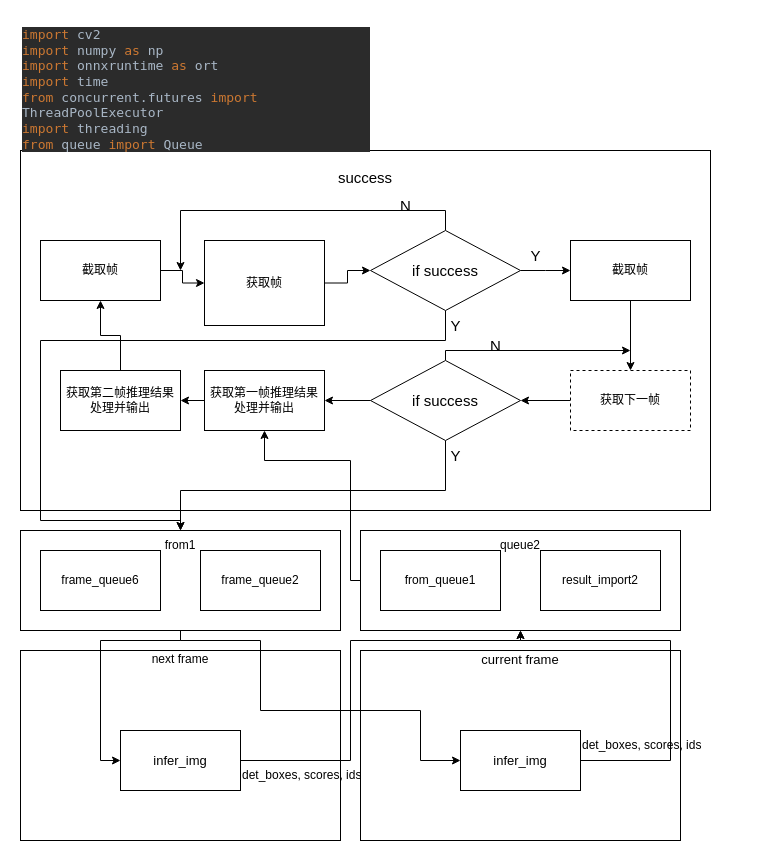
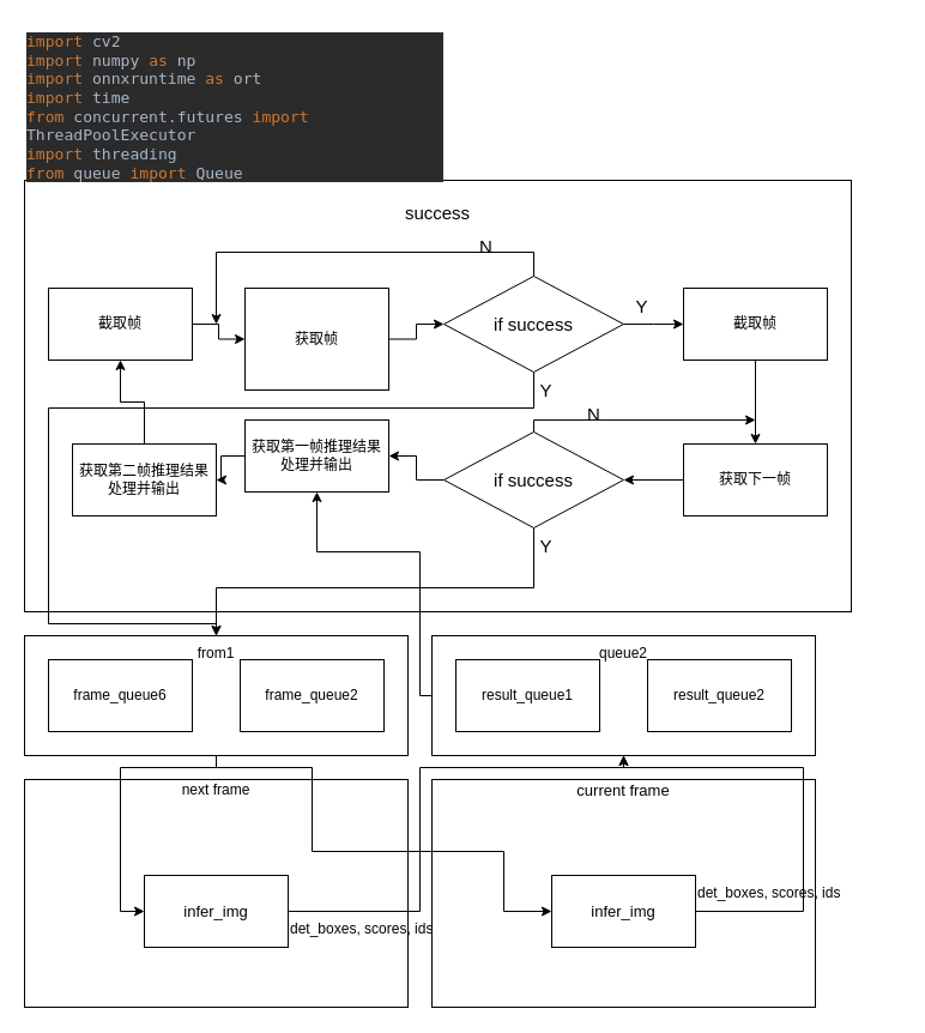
  <mxCell id="0" />
  <mxCell id="1" parent="0" />
  <mxCell id="2" value="&lt;font style=&quot;font-size: 15px;&quot;&gt;success&lt;br&gt;&lt;br&gt;&lt;br&gt;&lt;br&gt;&lt;br&gt;&lt;br&gt;&lt;br&gt;&lt;br&gt;&lt;br&gt;&lt;br&gt;&lt;br&gt;&lt;br&gt;&lt;br&gt;&lt;br&gt;&lt;br&gt;&lt;br&gt;&lt;br&gt;&lt;br&gt;&lt;/font&gt;" style="rounded=0;whiteSpace=wrap;html=1;" vertex="1" parent="1"><mxGeometry x="20" y="150" width="690" height="360" as="geometry" /></mxCell>
  <mxCell id="3" value="" style="rounded=0;whiteSpace=wrap;html=1;" vertex="1" parent="1"><mxGeometry x="360" y="530" width="320" height="100" as="geometry" /></mxCell>
  <mxCell id="4" value="" style="rounded=0;whiteSpace=wrap;html=1;" vertex="1" parent="1"><mxGeometry x="20" y="530" width="320" height="100" as="geometry" /></mxCell>
  <mxCell id="5" value="next frame&lt;br&gt;&lt;br&gt;&lt;br&gt;&lt;br&gt;&lt;br&gt;&lt;br&gt;&lt;br&gt;&lt;br&gt;&lt;br&gt;&lt;br&gt;&lt;br&gt;&lt;br&gt;&lt;br&gt;" style="rounded=0;whiteSpace=wrap;html=1;" vertex="1" parent="1"><mxGeometry x="20" y="650" width="320" height="190" as="geometry" /></mxCell>
  <mxCell id="6" value="&lt;font style=&quot;font-size: 13px;&quot;&gt;current frame&lt;br&gt;&lt;br&gt;&lt;br&gt;&lt;br&gt;&lt;br&gt;&lt;br&gt;&lt;br&gt;&lt;br&gt;&lt;br&gt;&lt;br&gt;&lt;br&gt;&lt;br&gt;&lt;/font&gt;" style="rounded=0;whiteSpace=wrap;html=1;" vertex="1" parent="1"><mxGeometry x="360" y="650" width="320" height="190" as="geometry" /></mxCell>
  <mxCell id="7" style="edgeStyle=orthogonalEdgeStyle;rounded=0;orthogonalLoop=1;jettySize=auto;html=1;entryX=0;entryY=0.5;entryDx=0;entryDy=0;fontSize=15;" edge="1" parent="1" source="8" target="22"><mxGeometry relative="1" as="geometry" /></mxCell>
  <mxCell id="8" value="获取帧" style="rounded=0;whiteSpace=wrap;html=1;" vertex="1" parent="1"><mxGeometry x="204" y="240" width="120" height="85" as="geometry" /></mxCell>
  <mxCell id="9" style="edgeStyle=orthogonalEdgeStyle;rounded=0;orthogonalLoop=1;jettySize=auto;html=1;fontFamily=Helvetica;fontSize=12;fontColor=#000000;entryX=0;entryY=0.5;entryDx=0;entryDy=0;exitX=0.5;exitY=1;exitDx=0;exitDy=0;" edge="1" parent="1" source="4" target="25"><mxGeometry relative="1" as="geometry"><Array as="points"><mxPoint x="180" y="640" /><mxPoint x="100" y="640" /><mxPoint x="100" y="760" /></Array></mxGeometry></mxCell>
  <mxCell id="10" value="frame_queue6" style="rounded=0;whiteSpace=wrap;html=1;" vertex="1" parent="1"><mxGeometry x="40" y="550" width="120" height="60" as="geometry" /></mxCell>
  <mxCell id="11" value="frame_queue2" style="rounded=0;whiteSpace=wrap;html=1;" vertex="1" parent="1"><mxGeometry x="200" y="550" width="120" height="60" as="geometry" /></mxCell>
  <mxCell id="12" style="edgeStyle=orthogonalEdgeStyle;rounded=0;orthogonalLoop=1;jettySize=auto;html=1;entryX=0.5;entryY=1;entryDx=0;entryDy=0;fontFamily=Helvetica;fontSize=12;fontColor=#000000;startArrow=none;startFill=0;endArrow=classic;endFill=1;" edge="1" parent="1" target="18"><mxGeometry relative="1" as="geometry"><mxPoint x="360" y="580" as="sourcePoint" /><Array as="points"><mxPoint x="350" y="580" /><mxPoint x="350" y="460" /><mxPoint x="264" y="460" /></Array></mxGeometry></mxCell>
- <mxCell id="13" value="from_queue1" style="rounded=0;whiteSpace=wrap;html=1;" vertex="1" parent="1"><mxGeometry x="380" y="550" width="120" height="60" as="geometry" /></mxCell>
- <mxCell id="14" value="result_import2" style="rounded=0;whiteSpace=wrap;html=1;" vertex="1" parent="1"><mxGeometry x="540" y="550" width="120" height="60" as="geometry" /></mxCell>
+ <mxCell id="13" value="result_queue1" style="rounded=0;whiteSpace=wrap;html=1;" vertex="1" parent="1"><mxGeometry x="380" y="550" width="120" height="60" as="geometry" /></mxCell>
+ <mxCell id="14" value="result_queue2" style="rounded=0;whiteSpace=wrap;html=1;" vertex="1" parent="1"><mxGeometry x="540" y="550" width="120" height="60" as="geometry" /></mxCell>
  <mxCell id="15" style="edgeStyle=orthogonalEdgeStyle;rounded=0;orthogonalLoop=1;jettySize=auto;html=1;entryX=0;entryY=0.5;entryDx=0;entryDy=0;fontSize=15;" edge="1" parent="1" source="16" target="8"><mxGeometry relative="1" as="geometry" /></mxCell>
  <mxCell id="16" value="截取帧" style="rounded=0;whiteSpace=wrap;html=1;" vertex="1" parent="1"><mxGeometry x="40" y="240" width="120" height="60" as="geometry" /></mxCell>
  <mxCell id="17" style="edgeStyle=orthogonalEdgeStyle;rounded=0;orthogonalLoop=1;jettySize=auto;html=1;entryX=1;entryY=0.5;entryDx=0;entryDy=0;fontFamily=Helvetica;fontSize=12;fontColor=#000000;startArrow=none;startFill=0;endArrow=classic;endFill=1;" edge="1" parent="1" source="18" target="45"><mxGeometry relative="1" as="geometry" /></mxCell>
- <mxCell id="18" value="获取第一帧推理结果处理并输出" style="rounded=0;whiteSpace=wrap;html=1;" vertex="1" parent="1"><mxGeometry x="204" y="370" width="120" height="60" as="geometry" /></mxCell>
+ <mxCell id="18" value="获取第一帧推理结果处理并输出" style="rounded=0;whiteSpace=wrap;html=1;" vertex="1" parent="1"><mxGeometry x="204" y="350" width="120" height="60" as="geometry" /></mxCell>
  <mxCell id="19" style="edgeStyle=orthogonalEdgeStyle;rounded=0;orthogonalLoop=1;jettySize=auto;html=1;entryX=0.5;entryY=0;entryDx=0;entryDy=0;fontSize=15;" edge="1" parent="1" source="22" target="4"><mxGeometry relative="1" as="geometry"><Array as="points"><mxPoint x="445" y="340" /><mxPoint x="40" y="340" /><mxPoint x="40" y="520" /><mxPoint x="180" y="520" /></Array></mxGeometry></mxCell>
  <mxCell id="20" style="edgeStyle=orthogonalEdgeStyle;rounded=0;orthogonalLoop=1;jettySize=auto;html=1;fontFamily=Helvetica;fontSize=12;fontColor=#000000;" edge="1" parent="1" source="22"><mxGeometry relative="1" as="geometry"><mxPoint x="180" y="270" as="targetPoint" /><Array as="points"><mxPoint x="445" y="210" /><mxPoint x="180" y="210" /></Array></mxGeometry></mxCell>
  <mxCell id="21" style="edgeStyle=orthogonalEdgeStyle;rounded=0;orthogonalLoop=1;jettySize=auto;html=1;entryX=0;entryY=0.5;entryDx=0;entryDy=0;fontFamily=Helvetica;fontSize=12;fontColor=#000000;" edge="1" parent="1" source="22"><mxGeometry relative="1" as="geometry"><mxPoint x="570" y="270" as="targetPoint" /></mxGeometry></mxCell>
  <mxCell id="22" value="if success" style="rhombus;whiteSpace=wrap;html=1;fontSize=15;" vertex="1" parent="1"><mxGeometry x="370" y="230" width="150" height="80" as="geometry" /></mxCell>
  <mxCell id="23" value="Y" style="text;html=1;align=center;verticalAlign=middle;resizable=0;points=[];autosize=1;strokeColor=none;fillColor=none;fontSize=15;" vertex="1" parent="1"><mxGeometry x="440" y="310" width="30" height="30" as="geometry" /></mxCell>
  <mxCell id="24" style="edgeStyle=orthogonalEdgeStyle;rounded=0;orthogonalLoop=1;jettySize=auto;html=1;entryX=0.5;entryY=1;entryDx=0;entryDy=0;fontFamily=Helvetica;fontSize=12;fontColor=#000000;" edge="1" parent="1" source="25" target="3"><mxGeometry relative="1" as="geometry"><Array as="points"><mxPoint x="350" y="760" /><mxPoint x="350" y="640" /><mxPoint x="520" y="640" /></Array></mxGeometry></mxCell>
  <mxCell id="25" value="infer_img" style="rounded=0;whiteSpace=wrap;html=1;fontSize=13;" vertex="1" parent="1"><mxGeometry x="120" y="730" width="120" height="60" as="geometry" /></mxCell>
  <mxCell id="26" value="&lt;div style=&quot;&quot;&gt;&lt;font style=&quot;font-size: 12px;&quot;&gt;det_boxes, scores, ids&lt;/font&gt;&lt;/div&gt;" style="text;whiteSpace=wrap;html=1;fontSize=13;" vertex="1" parent="1"><mxGeometry x="240" y="760" width="170" height="40" as="geometry" /></mxCell>
  <mxCell id="27" value="N" style="text;html=1;align=center;verticalAlign=middle;resizable=0;points=[];autosize=1;strokeColor=none;fillColor=none;fontSize=15;" vertex="1" parent="1"><mxGeometry x="390" y="190" width="30" height="30" as="geometry" /></mxCell>
  <mxCell id="28" value="Y" style="text;html=1;align=center;verticalAlign=middle;resizable=0;points=[];autosize=1;strokeColor=none;fillColor=none;fontSize=15;" vertex="1" parent="1"><mxGeometry x="520" y="240" width="30" height="30" as="geometry" /></mxCell>
  <mxCell id="29" style="edgeStyle=orthogonalEdgeStyle;rounded=0;orthogonalLoop=1;jettySize=auto;html=1;fontFamily=Helvetica;fontSize=12;fontColor=#000000;entryX=0.5;entryY=0;entryDx=0;entryDy=0;" edge="1" parent="1" source="30" target="32"><mxGeometry relative="1" as="geometry" /></mxCell>
  <mxCell id="30" value="截取帧" style="rounded=0;whiteSpace=wrap;html=1;" vertex="1" parent="1"><mxGeometry x="570" y="240" width="120" height="60" as="geometry" /></mxCell>
  <mxCell id="31" style="edgeStyle=orthogonalEdgeStyle;rounded=0;orthogonalLoop=1;jettySize=auto;html=1;entryX=1;entryY=0.5;entryDx=0;entryDy=0;fontFamily=Helvetica;fontSize=12;fontColor=#000000;" edge="1" parent="1" source="32" target="36"><mxGeometry relative="1" as="geometry" /></mxCell>
- <mxCell id="32" value="获取下一帧" style="rounded=0;whiteSpace=wrap;html=1;dashed=1;" vertex="1" parent="1"><mxGeometry x="570" y="370" width="120" height="60" as="geometry" /></mxCell>
+ <mxCell id="32" value="获取下一帧" style="rounded=0;whiteSpace=wrap;html=1;" vertex="1" parent="1"><mxGeometry x="570" y="370" width="120" height="60" as="geometry" /></mxCell>
  <mxCell id="33" style="edgeStyle=orthogonalEdgeStyle;rounded=0;orthogonalLoop=1;jettySize=auto;html=1;entryX=0.5;entryY=0;entryDx=0;entryDy=0;fontFamily=Helvetica;fontSize=12;fontColor=#000000;" edge="1" parent="1" source="36" target="4"><mxGeometry relative="1" as="geometry"><Array as="points"><mxPoint x="445" y="490" /><mxPoint x="180" y="490" /></Array></mxGeometry></mxCell>
  <mxCell id="34" style="edgeStyle=orthogonalEdgeStyle;rounded=0;orthogonalLoop=1;jettySize=auto;html=1;fontFamily=Helvetica;fontSize=12;fontColor=#000000;" edge="1" parent="1" source="36"><mxGeometry relative="1" as="geometry"><mxPoint x="630" y="350" as="targetPoint" /><Array as="points"><mxPoint x="445" y="350" /><mxPoint x="630" y="350" /></Array></mxGeometry></mxCell>
  <mxCell id="35" style="edgeStyle=orthogonalEdgeStyle;rounded=0;orthogonalLoop=1;jettySize=auto;html=1;entryX=1;entryY=0.5;entryDx=0;entryDy=0;fontFamily=Helvetica;fontSize=12;fontColor=#000000;startArrow=none;startFill=0;endArrow=classic;endFill=1;" edge="1" parent="1" source="36" target="18"><mxGeometry relative="1" as="geometry" /></mxCell>
  <mxCell id="36" value="if success" style="rhombus;whiteSpace=wrap;html=1;fontSize=15;" vertex="1" parent="1"><mxGeometry x="370" y="360" width="150" height="80" as="geometry" /></mxCell>
  <mxCell id="37" value="Y" style="text;html=1;align=center;verticalAlign=middle;resizable=0;points=[];autosize=1;strokeColor=none;fillColor=none;fontSize=15;" vertex="1" parent="1"><mxGeometry x="440" y="440" width="30" height="30" as="geometry" /></mxCell>
  <mxCell id="38" value="N" style="text;html=1;align=center;verticalAlign=middle;resizable=0;points=[];autosize=1;strokeColor=none;fillColor=none;fontSize=15;" vertex="1" parent="1"><mxGeometry x="480" y="330" width="30" height="30" as="geometry" /></mxCell>
  <mxCell id="39" style="edgeStyle=orthogonalEdgeStyle;rounded=0;orthogonalLoop=1;jettySize=auto;html=1;entryX=0.5;entryY=1;entryDx=0;entryDy=0;fontFamily=Helvetica;fontSize=12;fontColor=#000000;exitX=0;exitY=0.5;exitDx=0;exitDy=0;endArrow=none;endFill=0;startArrow=classic;startFill=1;" edge="1" parent="1" source="41" target="4"><mxGeometry relative="1" as="geometry"><Array as="points"><mxPoint x="420" y="760" /><mxPoint x="420" y="710" /><mxPoint x="260" y="710" /><mxPoint x="260" y="640" /><mxPoint x="180" y="640" /></Array></mxGeometry></mxCell>
  <mxCell id="40" style="edgeStyle=orthogonalEdgeStyle;rounded=0;orthogonalLoop=1;jettySize=auto;html=1;entryX=0.5;entryY=1;entryDx=0;entryDy=0;fontFamily=Helvetica;fontSize=12;fontColor=#000000;startArrow=none;startFill=0;endArrow=classic;endFill=1;" edge="1" parent="1" source="41" target="3"><mxGeometry relative="1" as="geometry"><Array as="points"><mxPoint x="670" y="760" /><mxPoint x="670" y="640" /><mxPoint x="520" y="640" /></Array></mxGeometry></mxCell>
  <mxCell id="41" value="infer_img" style="rounded=0;whiteSpace=wrap;html=1;fontSize=13;" vertex="1" parent="1"><mxGeometry x="460" y="730" width="120" height="60" as="geometry" /></mxCell>
  <mxCell id="42" value="from1" style="text;html=1;strokeColor=none;fillColor=none;align=center;verticalAlign=middle;whiteSpace=wrap;rounded=0;labelBackgroundColor=none;fontFamily=Helvetica;fontSize=12;fontColor=#000000;" vertex="1" parent="1"><mxGeometry x="150" y="530" width="60" height="30" as="geometry" /></mxCell>
  <mxCell id="43" value="queue2" style="text;html=1;strokeColor=none;fillColor=none;align=center;verticalAlign=middle;whiteSpace=wrap;rounded=0;labelBackgroundColor=none;fontFamily=Helvetica;fontSize=12;fontColor=#000000;" vertex="1" parent="1"><mxGeometry x="490" y="530" width="60" height="30" as="geometry" /></mxCell>
  <mxCell id="44" style="edgeStyle=orthogonalEdgeStyle;rounded=0;orthogonalLoop=1;jettySize=auto;html=1;entryX=0.5;entryY=1;entryDx=0;entryDy=0;fontFamily=Helvetica;fontSize=12;fontColor=#000000;startArrow=none;startFill=0;endArrow=classic;endFill=1;" edge="1" parent="1" source="45" target="16"><mxGeometry relative="1" as="geometry"><Array as="points"><mxPoint x="120" y="335" /><mxPoint x="100" y="335" /></Array></mxGeometry></mxCell>
  <mxCell id="45" value="获取第二帧推理结果处理并输出" style="rounded=0;whiteSpace=wrap;html=1;" vertex="1" parent="1"><mxGeometry x="60" y="370" width="120" height="60" as="geometry" /></mxCell>
  <mxCell id="46" value="&lt;div style=&quot;&quot;&gt;&lt;font style=&quot;font-size: 12px;&quot;&gt;det_boxes, scores, ids&lt;/font&gt;&lt;/div&gt;" style="text;whiteSpace=wrap;html=1;fontSize=13;" vertex="1" parent="1"><mxGeometry x="580" y="730" width="170" height="40" as="geometry" /></mxCell>
  <mxCell id="47" value="&lt;div style=&quot;background-color: rgb(43, 43, 43); color: rgb(169, 183, 198); font-family: &amp;quot;JetBrains Mono&amp;quot;, monospace; font-size: 9.8pt;&quot;&gt;&lt;span style=&quot;color:#cc7832;&quot;&gt;import &lt;/span&gt;cv2&lt;br&gt;&lt;span style=&quot;color:#cc7832;&quot;&gt;import &lt;/span&gt;numpy &lt;span style=&quot;color:#cc7832;&quot;&gt;as &lt;/span&gt;np&lt;br&gt;&lt;span style=&quot;color:#cc7832;&quot;&gt;import &lt;/span&gt;onnxruntime &lt;span style=&quot;color:#cc7832;&quot;&gt;as &lt;/span&gt;ort&lt;br&gt;&lt;span style=&quot;color:#cc7832;&quot;&gt;import &lt;/span&gt;time&lt;br&gt;&lt;span style=&quot;color:#cc7832;&quot;&gt;from &lt;/span&gt;concurrent.futures &lt;span style=&quot;color:#cc7832;&quot;&gt;import &lt;/span&gt;ThreadPoolExecutor&lt;br&gt;&lt;span style=&quot;color:#cc7832;&quot;&gt;import &lt;/span&gt;threading&lt;br&gt;&lt;span style=&quot;color:#cc7832;&quot;&gt;from &lt;/span&gt;queue &lt;span style=&quot;color:#cc7832;&quot;&gt;import &lt;/span&gt;Queue&lt;/div&gt;" style="text;whiteSpace=wrap;html=1;fontSize=12;fontFamily=Helvetica;fontColor=#000000;" vertex="1" parent="1"><mxGeometry x="20" y="20" width="350" height="130" as="geometry" /></mxCell>
